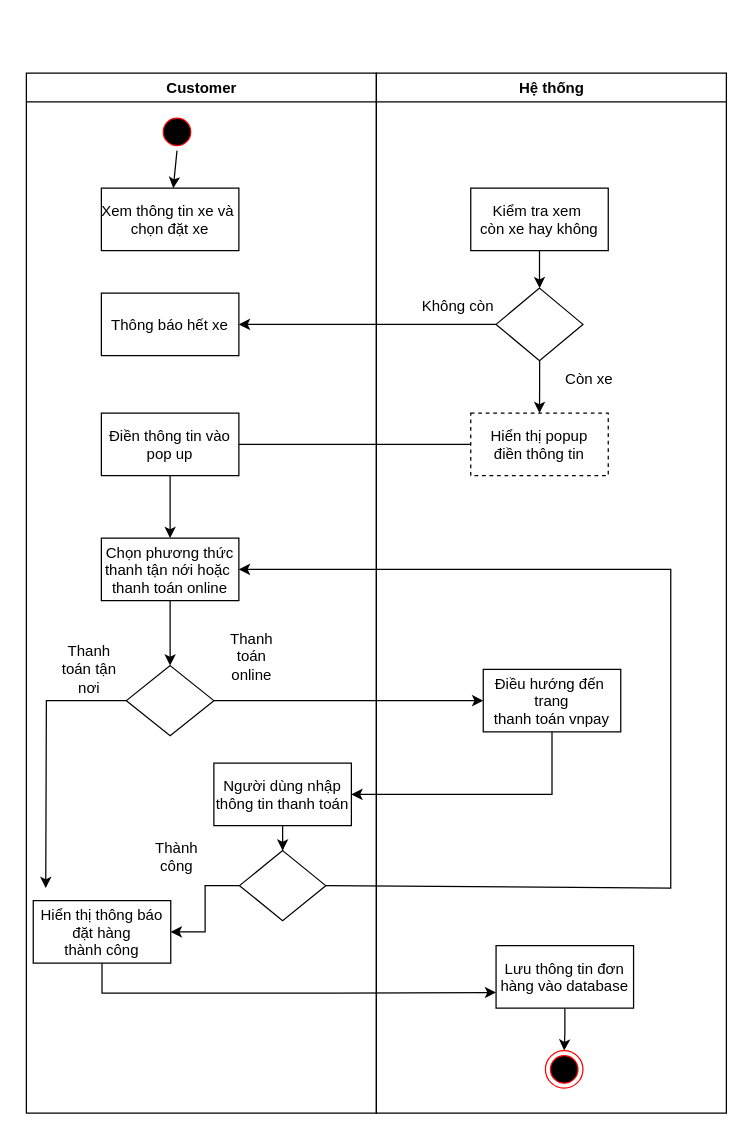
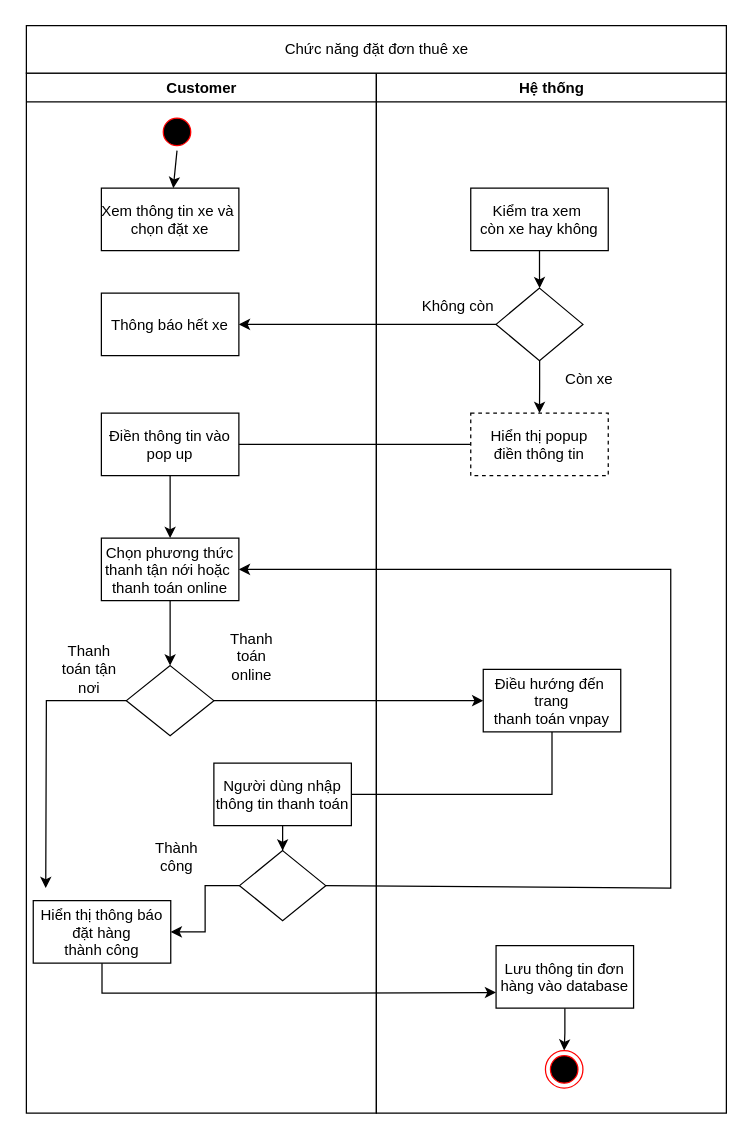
  <mxCell id="0" />
  <mxCell id="1" parent="0" />
  <mxCell id="2" value="Customer" style="swimlane;whiteSpace=wrap" parent="1" vertex="1"><mxGeometry x="20.5" y="58" width="280" height="832" as="geometry" /></mxCell>
  <mxCell id="3" value="" style="ellipse;shape=startState;fillColor=#000000;strokeColor=#ff0000;" parent="2" vertex="1"><mxGeometry x="105.5" y="32" width="30" height="30" as="geometry" /></mxCell>
  <mxCell id="4" value="Xem thông tin xe và &#10;chọn đặt xe" style="" parent="2" vertex="1"><mxGeometry x="60" y="92" width="110" height="50" as="geometry" /></mxCell>
  <mxCell id="5" style="edgeStyle=orthogonalEdgeStyle;rounded=0;orthogonalLoop=1;jettySize=auto;html=1;entryX=0.5;entryY=0;entryDx=0;entryDy=0;" parent="2" source="6" target="8" edge="1"><mxGeometry relative="1" as="geometry" /></mxCell>
  <mxCell id="6" value="Điền thông tin vào&#10;pop up" style="" parent="2" vertex="1"><mxGeometry x="60" y="272" width="110" height="50" as="geometry" /></mxCell>
  <mxCell id="7" style="edgeStyle=orthogonalEdgeStyle;rounded=0;orthogonalLoop=1;jettySize=auto;html=1;entryX=0.5;entryY=0;entryDx=0;entryDy=0;" parent="2" source="8" target="11" edge="1"><mxGeometry relative="1" as="geometry" /></mxCell>
  <mxCell id="8" value="Chọn phương thức&#10;thanh tận nới hoặc &#10;thanh toán online" style="" parent="2" vertex="1"><mxGeometry x="60" y="372" width="110" height="50" as="geometry" /></mxCell>
  <mxCell id="9" value="Thông báo hết xe" style="" parent="2" vertex="1"><mxGeometry x="60" y="176" width="110" height="50" as="geometry" /></mxCell>
  <mxCell id="10" style="edgeStyle=orthogonalEdgeStyle;rounded=0;orthogonalLoop=1;jettySize=auto;html=1;" parent="2" source="11" edge="1"><mxGeometry relative="1" as="geometry"><mxPoint x="15.5" y="652" as="targetPoint" /></mxGeometry></mxCell>
  <mxCell id="11" value="" style="rhombus;whiteSpace=wrap;html=1;" parent="2" vertex="1"><mxGeometry x="80" y="474" width="70" height="56" as="geometry" /></mxCell>
  <mxCell id="12" value="Hiển thị thông báo&#10; đặt hàng &#10;thành công" style="" parent="2" vertex="1"><mxGeometry x="5.5" y="662" width="110" height="50" as="geometry" /></mxCell>
  <mxCell id="13" value="" style="edgeStyle=orthogonalEdgeStyle;rounded=0;orthogonalLoop=1;jettySize=auto;html=1;entryX=0.5;entryY=0;entryDx=0;entryDy=0;" parent="2" source="14" target="18" edge="1"><mxGeometry relative="1" as="geometry"><mxPoint x="210.5" y="622" as="targetPoint" /></mxGeometry></mxCell>
  <mxCell id="14" value="Người dùng nhập&#10;thông tin thanh toán" style="" parent="2" vertex="1"><mxGeometry x="150" y="552" width="110" height="50" as="geometry" /></mxCell>
  <mxCell id="15" value="Thanh toán online" style="text;html=1;align=center;verticalAlign=middle;whiteSpace=wrap;rounded=0;" parent="2" vertex="1"><mxGeometry x="150" y="452" width="60" height="30" as="geometry" /></mxCell>
  <mxCell id="16" value="Thanh toán tận nơi" style="text;html=1;align=center;verticalAlign=middle;whiteSpace=wrap;rounded=0;" parent="2" vertex="1"><mxGeometry x="20.5" y="462" width="60" height="30" as="geometry" /></mxCell>
  <mxCell id="17" style="edgeStyle=orthogonalEdgeStyle;rounded=0;orthogonalLoop=1;jettySize=auto;html=1;entryX=1;entryY=0.5;entryDx=0;entryDy=0;" parent="2" source="18" target="12" edge="1"><mxGeometry relative="1" as="geometry" /></mxCell>
  <mxCell id="18" value="" style="rhombus;whiteSpace=wrap;html=1;" parent="2" vertex="1"><mxGeometry x="170.5" y="622" width="69" height="56" as="geometry" /></mxCell>
  <mxCell id="19" value="Thành công" style="text;html=1;align=center;verticalAlign=middle;whiteSpace=wrap;rounded=0;" parent="2" vertex="1"><mxGeometry x="90.5" y="612" width="60" height="30" as="geometry" /></mxCell>
  <mxCell id="20" value="" style="endArrow=classic;html=1;rounded=0;exitX=1;exitY=0.5;exitDx=0;exitDy=0;entryX=1;entryY=0.5;entryDx=0;entryDy=0;" parent="2" source="18" target="8" edge="1"><mxGeometry width="50" height="50" relative="1" as="geometry"><mxPoint x="395.5" y="512" as="sourcePoint" /><mxPoint x="445.5" y="462" as="targetPoint" /><Array as="points"><mxPoint x="515.5" y="652" /><mxPoint x="515.5" y="397" /></Array></mxGeometry></mxCell>
  <mxCell id="21" value="" style="endArrow=classic;html=1;rounded=0;exitX=0.5;exitY=1;exitDx=0;exitDy=0;" edge="1" parent="2" source="3" target="4"><mxGeometry width="50" height="50" relative="1" as="geometry"><mxPoint x="395.5" y="292" as="sourcePoint" /><mxPoint x="445.5" y="242" as="targetPoint" /></mxGeometry></mxCell>
  <mxCell id="22" value="Hệ thống" style="swimlane;whiteSpace=wrap" parent="1" vertex="1"><mxGeometry x="300.5" y="58" width="280" height="832" as="geometry" /></mxCell>
  <mxCell id="23" value="" style="edgeStyle=orthogonalEdgeStyle;rounded=0;orthogonalLoop=1;jettySize=auto;html=1;" parent="22" source="24" target="28" edge="1"><mxGeometry relative="1" as="geometry" /></mxCell>
  <mxCell id="24" value="Kiểm tra xem &#10;còn xe hay không" style="" parent="22" vertex="1"><mxGeometry x="75.5" y="92" width="110" height="50" as="geometry" /></mxCell>
  <mxCell id="25" value="Điều hướng đến &#10;trang&#10;thanh toán vnpay" style="" parent="22" vertex="1"><mxGeometry x="85.5" y="477" width="110" height="50" as="geometry" /></mxCell>
  <mxCell id="26" value="Hiển thị popup&#10;điền thông tin" style="dashed=1;" parent="22" vertex="1"><mxGeometry x="75.5" y="272" width="110" height="50" as="geometry" /></mxCell>
  <mxCell id="27" value="" style="edgeStyle=orthogonalEdgeStyle;rounded=0;orthogonalLoop=1;jettySize=auto;html=1;" parent="22" source="28" target="26" edge="1"><mxGeometry relative="1" as="geometry" /></mxCell>
  <mxCell id="28" value="" style="rhombus;whiteSpace=wrap;html=1;" parent="22" vertex="1"><mxGeometry x="95.75" y="172" width="69.5" height="58" as="geometry" /></mxCell>
  <mxCell id="29" value="Không còn" style="text;html=1;align=center;verticalAlign=middle;whiteSpace=wrap;rounded=0;" parent="22" vertex="1"><mxGeometry x="35.5" y="172" width="60" height="30" as="geometry" /></mxCell>
  <mxCell id="30" value="Còn xe" style="text;html=1;align=center;verticalAlign=middle;whiteSpace=wrap;rounded=0;" parent="22" vertex="1"><mxGeometry x="140.5" y="230" width="60" height="30" as="geometry" /></mxCell>
  <mxCell id="31" value="" style="edgeStyle=orthogonalEdgeStyle;rounded=0;orthogonalLoop=1;jettySize=auto;html=1;" parent="22" source="32" target="33" edge="1"><mxGeometry relative="1" as="geometry" /></mxCell>
  <mxCell id="32" value="Lưu thông tin đơn&#10;hàng vào database" style="" parent="22" vertex="1"><mxGeometry x="95.75" y="698" width="110" height="50" as="geometry" /></mxCell>
  <mxCell id="33" value="" style="ellipse;shape=endState;fillColor=#000000;strokeColor=#ff0000" parent="22" vertex="1"><mxGeometry x="135.25" y="782" width="30" height="30" as="geometry" /></mxCell>
  <mxCell id="34" style="edgeStyle=orthogonalEdgeStyle;rounded=0;orthogonalLoop=1;jettySize=auto;html=1;entryX=1;entryY=0.5;entryDx=0;entryDy=0;" parent="1" source="28" target="9" edge="1"><mxGeometry relative="1" as="geometry" /></mxCell>
  <mxCell id="35" value="" style="endArrow=none;html=1;rounded=0;exitX=0;exitY=0.5;exitDx=0;exitDy=0;entryX=1;entryY=0.5;entryDx=0;entryDy=0;" parent="1" source="26" target="6" edge="1"><mxGeometry width="50" height="50" relative="1" as="geometry"><mxPoint x="416" y="450" as="sourcePoint" /><mxPoint x="466" y="400" as="targetPoint" /></mxGeometry></mxCell>
  <mxCell id="36" style="edgeStyle=orthogonalEdgeStyle;rounded=0;orthogonalLoop=1;jettySize=auto;html=1;" parent="1" source="11" target="25" edge="1"><mxGeometry relative="1" as="geometry" /></mxCell>
- <mxCell id="37" value="" style="endArrow=classic;html=1;rounded=0;exitX=0.5;exitY=1;exitDx=0;exitDy=0;entryX=1;entryY=0.5;entryDx=0;entryDy=0;" parent="1" source="25" target="14" edge="1"><mxGeometry width="50" height="50" relative="1" as="geometry"><mxPoint x="416" y="700" as="sourcePoint" /><mxPoint x="466" y="650" as="targetPoint" /><Array as="points"><mxPoint x="441" y="635" /></Array></mxGeometry></mxCell>
+ <mxCell id="37" value="" style="endArrow=none;html=1;rounded=0;exitX=0.5;exitY=1;exitDx=0;exitDy=0;entryX=1;entryY=0.5;entryDx=0;entryDy=0;" parent="1" source="25" target="14" edge="1"><mxGeometry width="50" height="50" relative="1" as="geometry"><mxPoint x="416" y="700" as="sourcePoint" /><mxPoint x="466" y="650" as="targetPoint" /><Array as="points"><mxPoint x="441" y="635" /></Array></mxGeometry></mxCell>
  <mxCell id="38" style="edgeStyle=orthogonalEdgeStyle;rounded=0;orthogonalLoop=1;jettySize=auto;html=1;entryX=0;entryY=0.75;entryDx=0;entryDy=0;" parent="1" source="12" target="32" edge="1"><mxGeometry relative="1" as="geometry"><Array as="points"><mxPoint x="81" y="794" /><mxPoint x="266" y="794" /></Array></mxGeometry></mxCell>
+ <mxCell id="39" value="Chức năng đặt đơn thuê xe" style="rounded=0;whiteSpace=wrap;html=1;" parent="1" vertex="1"><mxGeometry x="20.5" y="20" width="560" height="38" as="geometry" /></mxCell>
